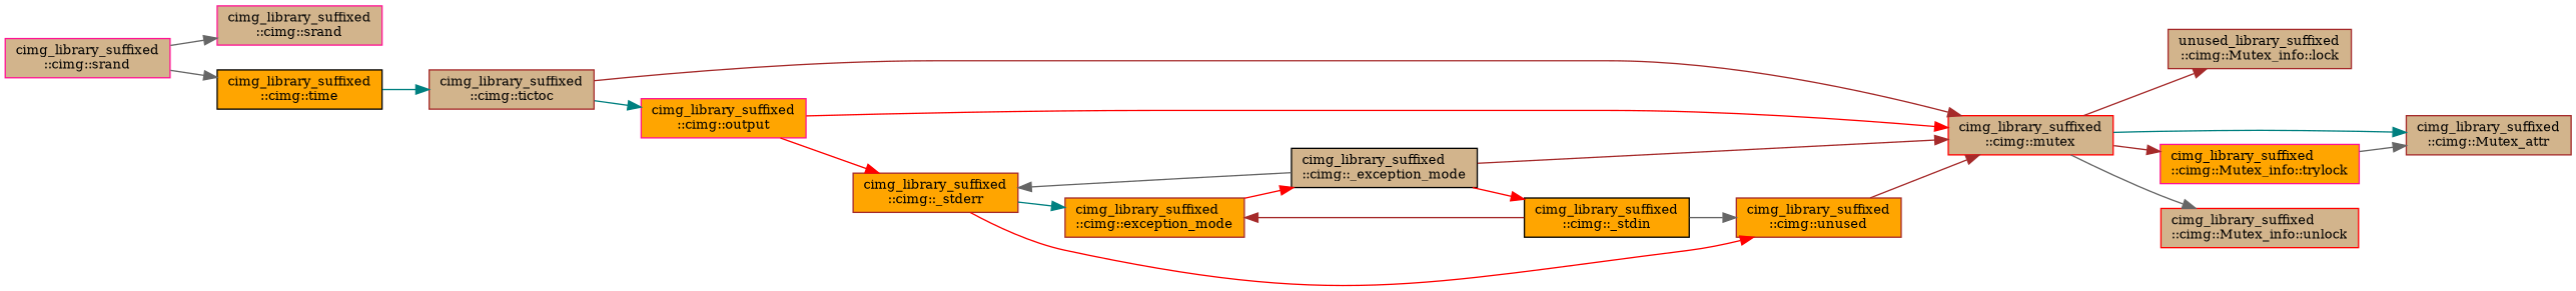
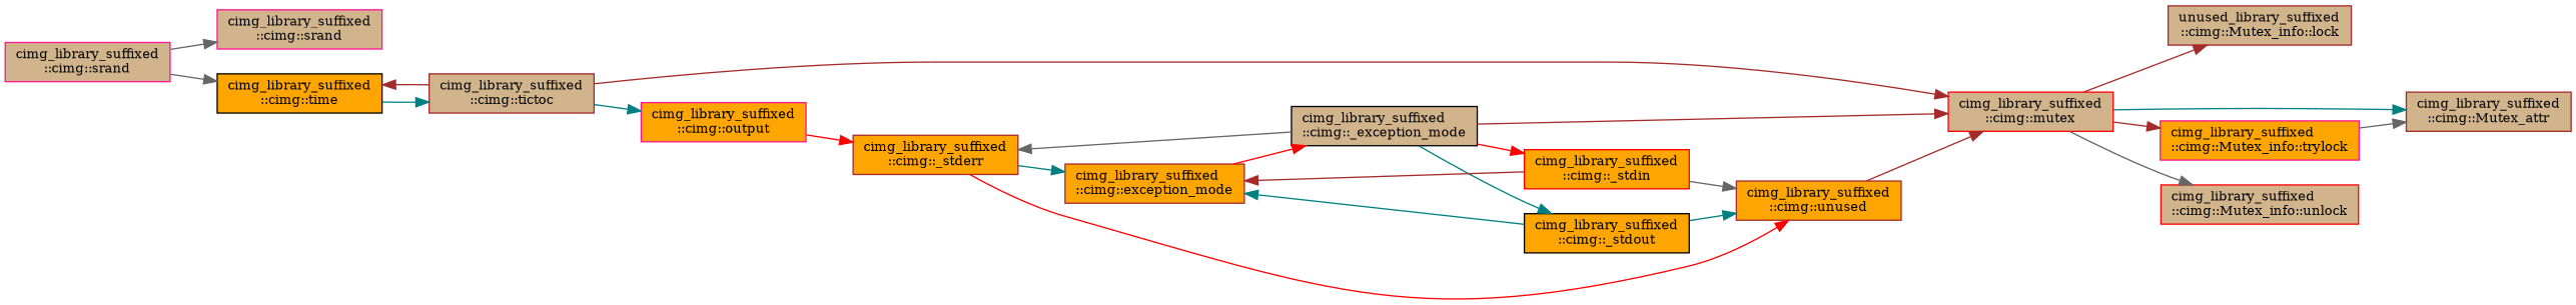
  digraph {
    fontname="DejaVu Serif"
    rankdir=LR
    node [color=brown fillcolor=tan fontname="DejaVu Serif" fontsize=10 shape=record style=filled]
    edge [color=teal fontname="DejaVu Serif" fontsize=10 labelfontname=Helvetica labelfontsize=10 style=solid]
    n1 [color=deeppink fontcolor=black height=0.2 label="cimg_library_suffixed\l::cimg::srand" width=0.4]
    n2 [color=deeppink height=0.2 label="cimg_library_suffixed\l::cimg::srand" width=0.4]
    n3 [color=black fillcolor=orange height=0.2 label="cimg_library_suffixed\l::cimg::time" width=0.4]
    n4 [height=0.2 label="cimg_library_suffixed\l::cimg::tictoc" width=0.4]
    n5 [color=red height=0.2 label="cimg_library_suffixed\l::cimg::mutex" width=0.4]
    n6 [color=deeppink fillcolor=orange height=0.2 label="cimg_library_suffixed\l::cimg::output" width=0.4]
    n7 [height=0.2 label="unused_library_suffixed\l::cimg::Mutex_info::lock" width=0.4]
    n8 [height=0.2 label="cimg_library_suffixed\l::cimg::Mutex_attr" width=0.4]
    n9 [color=deeppink fillcolor=orange height=0.2 label="cimg_library_suffixed\l::cimg::Mutex_info::trylock" width=0.4]
    n10 [color=red height=0.2 label="cimg_library_suffixed\l::cimg::Mutex_info::unlock" width=0.4]
    n11 [fillcolor=orange height=0.2 label="cimg_library_suffixed\l::cimg::_stderr" width=0.4]
    n12 [fillcolor=orange height=0.2 label="cimg_library_suffixed\l::cimg::exception_mode" width=0.4]
    n13 [fillcolor=orange height=0.2 label="cimg_library_suffixed\l::cimg::unused" width=0.4]
    n14 [color=black height=0.2 label="cimg_library_suffixed\l::cimg::_exception_mode" width=0.4]
-   n15 [color=black fillcolor=orange height=0.2 label="cimg_library_suffixed\l::cimg::_stdin" width=0.4]
+   n15 [color=red fillcolor=orange height=0.2 label="cimg_library_suffixed\l::cimg::_stdin" width=0.4]
+   n16 [color=black fillcolor=orange height=0.2 label="cimg_library_suffixed\l::cimg::_stdout" width=0.4]
    n1 -> n2 [color=gray40]
    n1 -> n3 [color=gray40]
    n3 -> n4
+   n4 -> n3 [color=brown]
    n4 -> n5 [color=brown]
    n4 -> n6
    n5 -> n7 [color=brown]
    n5 -> n8
    n5 -> n9 [color=brown]
    n5 -> n10 [color=gray40]
-   n6 -> n5 [color=red]
    n6 -> n11 [color=red]
    n9 -> n8 [color=gray40]
    n11 -> n12
    n11 -> n13 [color=red]
    n12 -> n14 [color=red]
    n13 -> n5 [color=brown]
    n14 -> n5 [color=brown]
    n14 -> n11 [color=gray40]
    n14 -> n15 [color=red]
+   n14 -> n16
    n15 -> n12 [color=brown]
    n15 -> n13 [color=gray40]
+   n16 -> n12
+   n16 -> n13
  }
